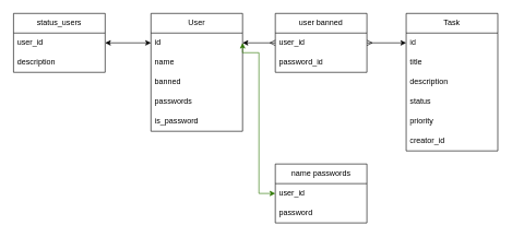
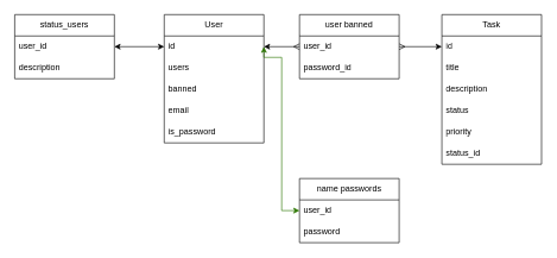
  <mxCell id="0" />
  <mxCell id="1" parent="0" />
  <mxCell id="2" value="User" style="swimlane;fontStyle=0;childLayout=stackLayout;horizontal=1;startSize=30;horizontalStack=0;resizeParent=1;resizeParentMax=0;resizeLast=0;collapsible=1;marginBottom=0;whiteSpace=wrap;html=1;" parent="1" vertex="1"><mxGeometry x="230" y="20" width="140" height="180" as="geometry" /></mxCell>
  <mxCell id="3" value="id" style="text;strokeColor=none;fillColor=none;align=left;verticalAlign=middle;spacingLeft=4;spacingRight=4;overflow=hidden;points=[[0,0.5],[1,0.5]];portConstraint=eastwest;rotatable=0;whiteSpace=wrap;html=1;" parent="2" vertex="1"><mxGeometry y="30" width="140" height="30" as="geometry" /></mxCell>
- <mxCell id="4" value="name" style="text;strokeColor=none;fillColor=none;align=left;verticalAlign=middle;spacingLeft=4;spacingRight=4;overflow=hidden;points=[[0,0.5],[1,0.5]];portConstraint=eastwest;rotatable=0;whiteSpace=wrap;html=1;" parent="2" vertex="1"><mxGeometry y="60" width="140" height="30" as="geometry" /></mxCell>
+ <mxCell id="4" value="users" style="text;strokeColor=none;fillColor=none;align=left;verticalAlign=middle;spacingLeft=4;spacingRight=4;overflow=hidden;points=[[0,0.5],[1,0.5]];portConstraint=eastwest;rotatable=0;whiteSpace=wrap;html=1;" parent="2" vertex="1"><mxGeometry y="60" width="140" height="30" as="geometry" /></mxCell>
  <mxCell id="5" value="banned" style="text;strokeColor=none;fillColor=none;align=left;verticalAlign=middle;spacingLeft=4;spacingRight=4;overflow=hidden;points=[[0,0.5],[1,0.5]];portConstraint=eastwest;rotatable=0;whiteSpace=wrap;html=1;" parent="2" vertex="1"><mxGeometry y="90" width="140" height="30" as="geometry" /></mxCell>
- <mxCell id="6" value="passwords" style="text;strokeColor=none;fillColor=none;align=left;verticalAlign=middle;spacingLeft=4;spacingRight=4;overflow=hidden;points=[[0,0.5],[1,0.5]];portConstraint=eastwest;rotatable=0;whiteSpace=wrap;html=1;" parent="2" vertex="1"><mxGeometry y="120" width="140" height="30" as="geometry" /></mxCell>
+ <mxCell id="6" value="email" style="text;strokeColor=none;fillColor=none;align=left;verticalAlign=middle;spacingLeft=4;spacingRight=4;overflow=hidden;points=[[0,0.5],[1,0.5]];portConstraint=eastwest;rotatable=0;whiteSpace=wrap;html=1;" parent="2" vertex="1"><mxGeometry y="120" width="140" height="30" as="geometry" /></mxCell>
  <mxCell id="7" value="is_password" style="text;strokeColor=none;fillColor=none;align=left;verticalAlign=middle;spacingLeft=4;spacingRight=4;overflow=hidden;points=[[0,0.5],[1,0.5]];portConstraint=eastwest;rotatable=0;whiteSpace=wrap;html=1;" parent="2" vertex="1"><mxGeometry y="150" width="140" height="30" as="geometry" /></mxCell>
  <mxCell id="8" value="Task" style="swimlane;fontStyle=0;childLayout=stackLayout;horizontal=1;startSize=30;horizontalStack=0;resizeParent=1;resizeParentMax=0;resizeLast=0;collapsible=1;marginBottom=0;whiteSpace=wrap;html=1;" parent="1" vertex="1"><mxGeometry x="620" y="20" width="140" height="210" as="geometry" /></mxCell>
  <mxCell id="9" value="id" style="text;strokeColor=none;fillColor=none;align=left;verticalAlign=middle;spacingLeft=4;spacingRight=4;overflow=hidden;points=[[0,0.5],[1,0.5]];portConstraint=eastwest;rotatable=0;whiteSpace=wrap;html=1;" parent="8" vertex="1"><mxGeometry y="30" width="140" height="30" as="geometry" /></mxCell>
  <mxCell id="10" value="title" style="text;strokeColor=none;fillColor=none;align=left;verticalAlign=middle;spacingLeft=4;spacingRight=4;overflow=hidden;points=[[0,0.5],[1,0.5]];portConstraint=eastwest;rotatable=0;whiteSpace=wrap;html=1;" parent="8" vertex="1"><mxGeometry y="60" width="140" height="30" as="geometry" /></mxCell>
  <mxCell id="11" value="description" style="text;strokeColor=none;fillColor=none;align=left;verticalAlign=middle;spacingLeft=4;spacingRight=4;overflow=hidden;points=[[0,0.5],[1,0.5]];portConstraint=eastwest;rotatable=0;whiteSpace=wrap;html=1;" parent="8" vertex="1"><mxGeometry y="90" width="140" height="30" as="geometry" /></mxCell>
  <mxCell id="12" value="status" style="text;strokeColor=none;fillColor=none;align=left;verticalAlign=middle;spacingLeft=4;spacingRight=4;overflow=hidden;points=[[0,0.5],[1,0.5]];portConstraint=eastwest;rotatable=0;whiteSpace=wrap;html=1;" parent="8" vertex="1"><mxGeometry y="120" width="140" height="30" as="geometry" /></mxCell>
  <mxCell id="13" value="priority" style="text;strokeColor=none;fillColor=none;align=left;verticalAlign=middle;spacingLeft=4;spacingRight=4;overflow=hidden;points=[[0,0.5],[1,0.5]];portConstraint=eastwest;rotatable=0;whiteSpace=wrap;html=1;" parent="8" vertex="1"><mxGeometry y="150" width="140" height="30" as="geometry" /></mxCell>
- <mxCell id="14" value="creator_id" style="text;strokeColor=none;fillColor=none;align=left;verticalAlign=middle;spacingLeft=4;spacingRight=4;overflow=hidden;points=[[0,0.5],[1,0.5]];portConstraint=eastwest;rotatable=0;whiteSpace=wrap;html=1;" vertex="1" parent="8"><mxGeometry y="180" width="140" height="30" as="geometry" /></mxCell>
+ <mxCell id="14" value="status_id" style="text;strokeColor=none;fillColor=none;align=left;verticalAlign=middle;spacingLeft=4;spacingRight=4;overflow=hidden;points=[[0,0.5],[1,0.5]];portConstraint=eastwest;rotatable=0;whiteSpace=wrap;html=1;" vertex="1" parent="8"><mxGeometry y="180" width="140" height="30" as="geometry" /></mxCell>
  <mxCell id="15" value="user banned" style="swimlane;fontStyle=0;childLayout=stackLayout;horizontal=1;startSize=30;horizontalStack=0;resizeParent=1;resizeParentMax=0;resizeLast=0;collapsible=1;marginBottom=0;whiteSpace=wrap;html=1;" parent="1" vertex="1"><mxGeometry x="420" y="20" width="140" height="90" as="geometry" /></mxCell>
  <mxCell id="16" value="user_id" style="text;strokeColor=none;fillColor=none;align=left;verticalAlign=middle;spacingLeft=4;spacingRight=4;overflow=hidden;points=[[0,0.5],[1,0.5]];portConstraint=eastwest;rotatable=0;whiteSpace=wrap;html=1;" parent="15" vertex="1"><mxGeometry y="30" width="140" height="30" as="geometry" /></mxCell>
  <mxCell id="17" value="password_id" style="text;strokeColor=none;fillColor=none;align=left;verticalAlign=middle;spacingLeft=4;spacingRight=4;overflow=hidden;points=[[0,0.5],[1,0.5]];portConstraint=eastwest;rotatable=0;whiteSpace=wrap;html=1;" vertex="1" parent="15"><mxGeometry y="60" width="140" height="30" as="geometry" /></mxCell>
  <mxCell id="18" style="edgeStyle=orthogonalEdgeStyle;rounded=0;orthogonalLoop=1;jettySize=auto;html=1;exitX=1;exitY=0.5;exitDx=0;exitDy=0;entryX=0;entryY=0.5;entryDx=0;entryDy=0;endArrow=ERmany;endFill=0;startArrow=classic;startFill=1;" parent="1" source="3" target="16" edge="1"><mxGeometry relative="1" as="geometry" /></mxCell>
  <mxCell id="19" style="edgeStyle=orthogonalEdgeStyle;rounded=0;orthogonalLoop=1;jettySize=auto;html=1;exitX=0;exitY=0.5;exitDx=0;exitDy=0;entryX=1;entryY=0.5;entryDx=0;entryDy=0;endArrow=ERmany;endFill=0;startArrow=classic;startFill=1;" parent="1" source="9" target="16" edge="1"><mxGeometry relative="1" as="geometry"><mxPoint x="560" y="125" as="targetPoint" /></mxGeometry></mxCell>
  <mxCell id="20" value="status_users" style="swimlane;fontStyle=0;childLayout=stackLayout;horizontal=1;startSize=30;horizontalStack=0;resizeParent=1;resizeParentMax=0;resizeLast=0;collapsible=1;marginBottom=0;whiteSpace=wrap;html=1;" parent="1" vertex="1"><mxGeometry x="20" y="20" width="140" height="90" as="geometry" /></mxCell>
  <mxCell id="21" value="user_id" style="text;strokeColor=none;fillColor=none;align=left;verticalAlign=middle;spacingLeft=4;spacingRight=4;overflow=hidden;points=[[0,0.5],[1,0.5]];portConstraint=eastwest;rotatable=0;whiteSpace=wrap;html=1;" parent="20" vertex="1"><mxGeometry y="30" width="140" height="30" as="geometry" /></mxCell>
  <mxCell id="22" value="description" style="text;strokeColor=none;fillColor=none;align=left;verticalAlign=middle;spacingLeft=4;spacingRight=4;overflow=hidden;points=[[0,0.5],[1,0.5]];portConstraint=eastwest;rotatable=0;whiteSpace=wrap;html=1;" parent="20" vertex="1"><mxGeometry y="60" width="140" height="30" as="geometry" /></mxCell>
  <mxCell id="23" style="edgeStyle=orthogonalEdgeStyle;rounded=0;orthogonalLoop=1;jettySize=auto;html=1;entryX=1;entryY=0.5;entryDx=0;entryDy=0;startArrow=classic;startFill=1;" parent="1" source="3" target="21" edge="1"><mxGeometry relative="1" as="geometry" /></mxCell>
  <mxCell id="24" value="name passwords" style="swimlane;fontStyle=0;childLayout=stackLayout;horizontal=1;startSize=30;horizontalStack=0;resizeParent=1;resizeParentMax=0;resizeLast=0;collapsible=1;marginBottom=0;whiteSpace=wrap;html=1;" vertex="1" parent="1"><mxGeometry x="420" y="250" width="140" height="90" as="geometry" /></mxCell>
  <mxCell id="25" value="user_id" style="text;strokeColor=none;fillColor=none;align=left;verticalAlign=middle;spacingLeft=4;spacingRight=4;overflow=hidden;points=[[0,0.5],[1,0.5]];portConstraint=eastwest;rotatable=0;whiteSpace=wrap;html=1;" vertex="1" parent="24"><mxGeometry y="30" width="140" height="30" as="geometry" /></mxCell>
  <mxCell id="26" value="password" style="text;strokeColor=none;fillColor=none;align=left;verticalAlign=middle;spacingLeft=4;spacingRight=4;overflow=hidden;points=[[0,0.5],[1,0.5]];portConstraint=eastwest;rotatable=0;whiteSpace=wrap;html=1;" vertex="1" parent="24"><mxGeometry y="60" width="140" height="30" as="geometry" /></mxCell>
  <mxCell id="27" style="edgeStyle=orthogonalEdgeStyle;rounded=0;orthogonalLoop=1;jettySize=auto;html=1;exitX=0;exitY=0.5;exitDx=0;exitDy=0;entryX=1;entryY=0.5;entryDx=0;entryDy=0;fillColor=#60a917;strokeColor=#2D7600;startArrow=classic;startFill=1;" edge="1" parent="1" source="25" target="3"><mxGeometry relative="1" as="geometry"><Array as="points"><mxPoint x="395" y="295" /><mxPoint x="395" y="80" /><mxPoint x="370" y="80" /></Array></mxGeometry></mxCell>
